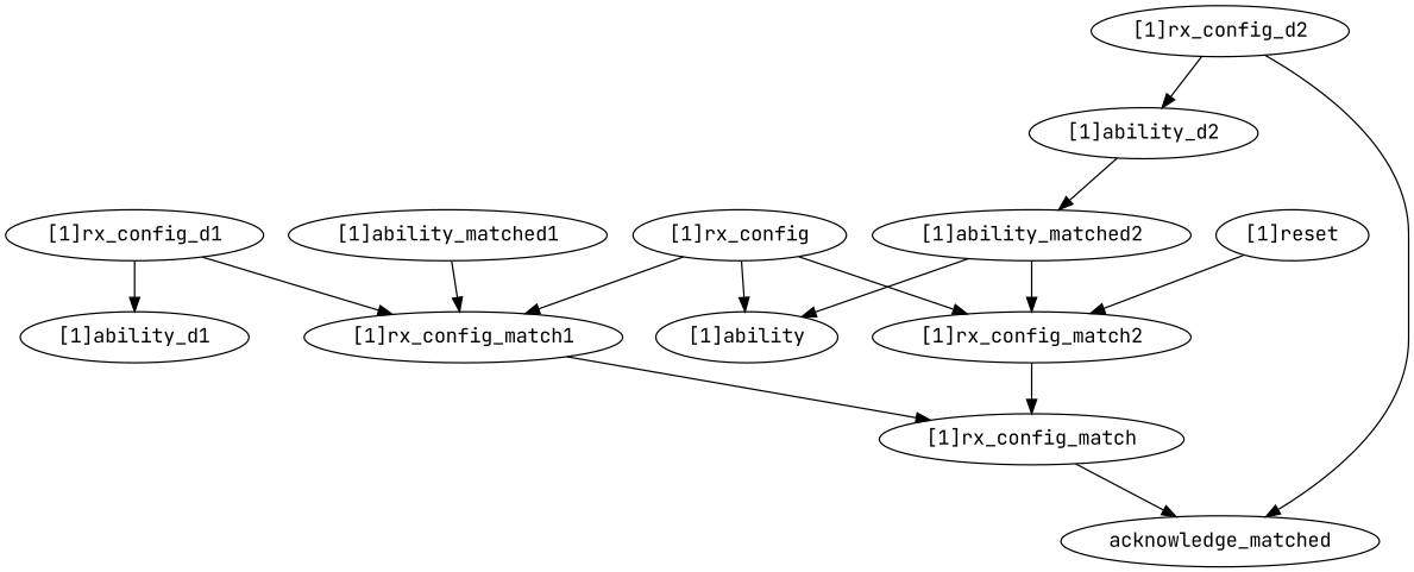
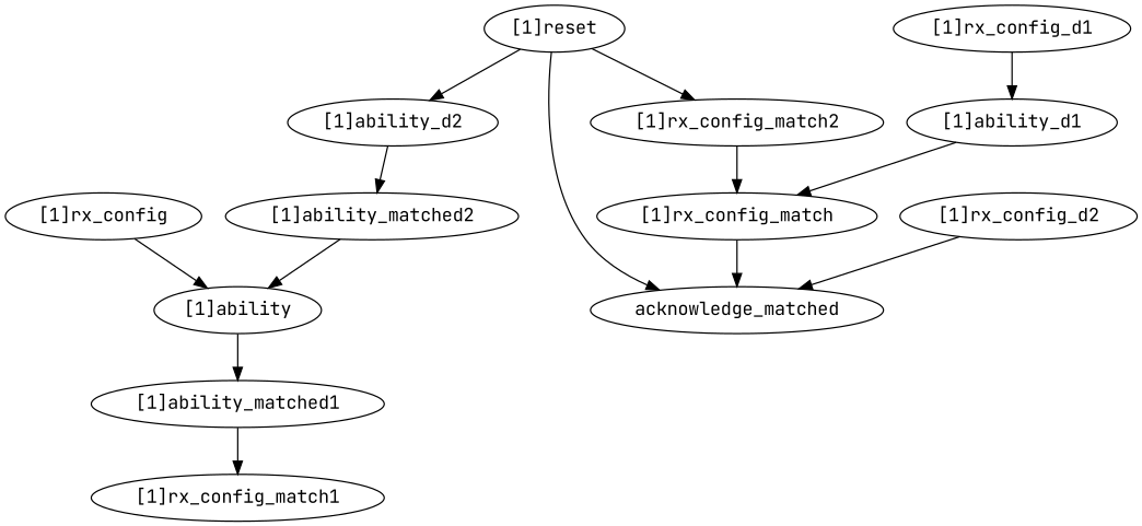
  strict digraph {
    fontname="JetBrains Mono"
    node [complexity=14 fontname="JetBrains Mono"]
    edge [fontname="JetBrains Mono"]
    "[1]ability" [importance=0.0462133365882 rank=0.00330095261344]
    "[1]ability_matched1" [complexity=11 importance=0.0407796026916 rank=0.00370723660833]
    "[1]ability_matched2" [complexity=11 importance=0.0407724783415 rank=0.00370658894014]
    "[1]rx_config_match2" [complexity=7 importance=0.0329767158397 rank=0.00471095940568]
    "[1]rx_config_match1" [complexity=7 importance=0.0329816596234 rank=0.00471166566048]
    "[1]rx_config_match" [complexity=4 importance=0.0246058375451 rank=0.00615145938627]
    n7 [complexity=0 importance=0.0118172460879 label=acknowledge_matched rank=0.0]
    "[1]ability_d2" [importance=0.0461755824969 rank=0.00329825589264]
    "[1]rx_config_d2" [complexity=18 importance=0.0521046051855 rank=0.00289470028808]
    "[1]rx_config_d1" [complexity=18 importance=0.0521423592767 rank=0.0028967977376]
    "[1]ability_d1" [importance=0.0461870913311 rank=0.00329907795222]
    "[1]rx_config" [complexity=18 importance=0.0543636652497 rank=0.00302020362498]
    "[1]reset" [complexity=4 importance=0.0162321626634 rank=0.00405804066584]
+   "[1]ability" -> "[1]ability_matched1"
    "[1]ability_matched1" -> "[1]rx_config_match1"
    "[1]ability_matched2" -> "[1]ability"
-   "[1]ability_matched2" -> "[1]rx_config_match2"
    "[1]rx_config_match2" -> "[1]rx_config_match"
-   "[1]rx_config_match1" -> "[1]rx_config_match"
+   "[1]ability_d1" -> "[1]rx_config_match"
    "[1]rx_config_match" -> n7
    "[1]ability_d2" -> "[1]ability_matched2"
    "[1]rx_config_d2" -> n7
-   "[1]rx_config_d2" -> "[1]ability_d2"
-   "[1]rx_config_d1" -> "[1]rx_config_match1"
+   "[1]reset" -> "[1]ability_d2"
    "[1]rx_config_d1" -> "[1]ability_d1"
    "[1]rx_config" -> "[1]ability"
-   "[1]rx_config" -> "[1]rx_config_match2"
-   "[1]rx_config" -> "[1]rx_config_match1"
    "[1]reset" -> "[1]rx_config_match2"
+   "[1]reset" -> n7
  }
